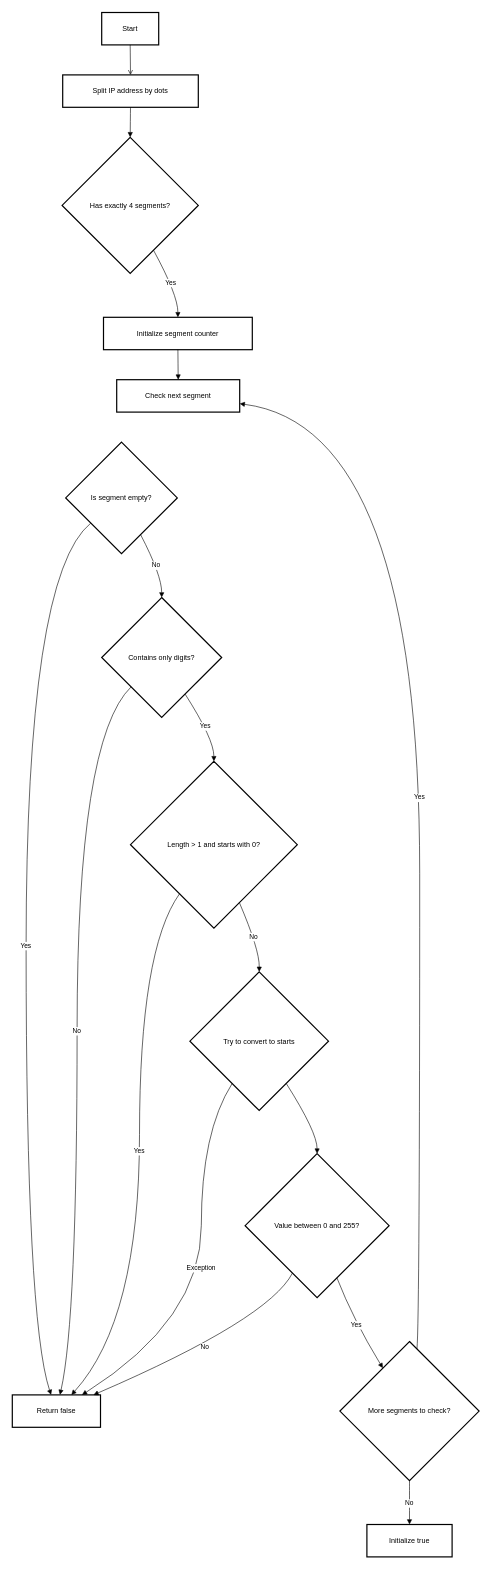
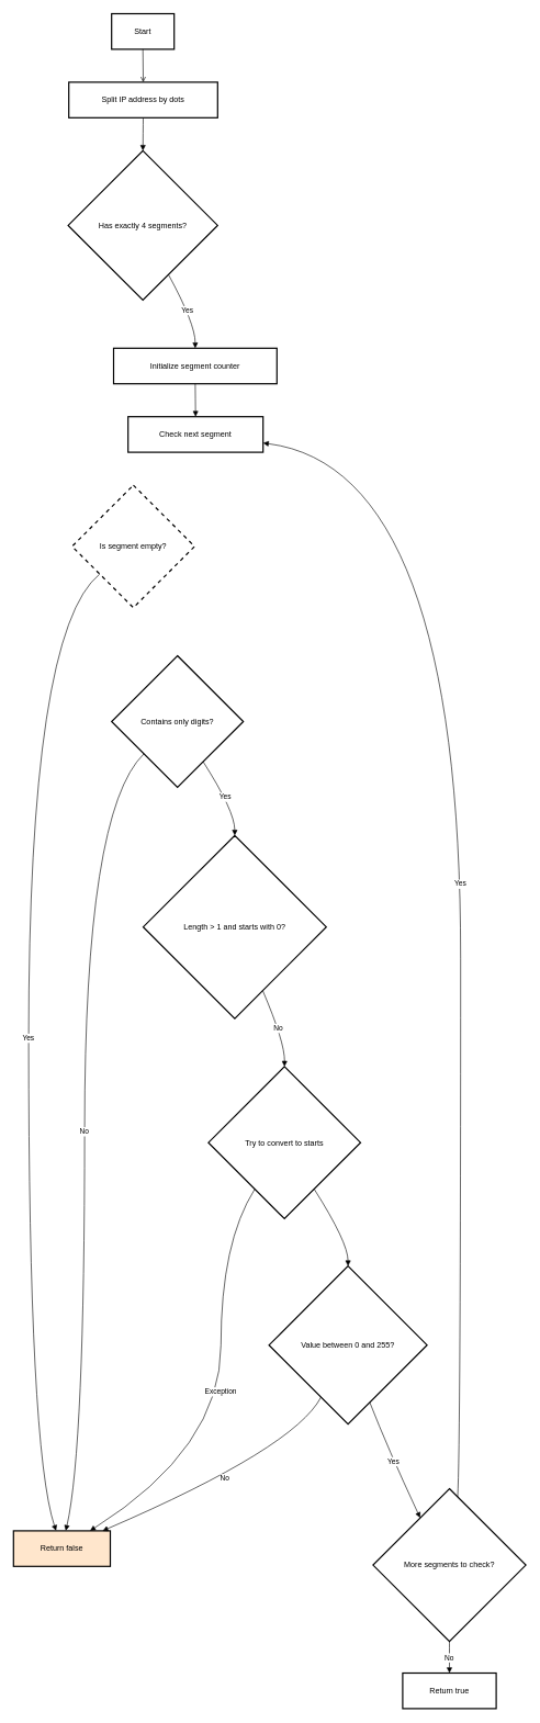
  <mxCell id="0" />
  <mxCell id="1" parent="0" />
  <mxCell id="2" value="Start" style="whiteSpace=wrap;strokeWidth=2;" vertex="1" parent="1"><mxGeometry x="169" y="20" width="95" height="54" as="geometry" /></mxCell>
  <mxCell id="3" value="Split IP address by dots" style="whiteSpace=wrap;strokeWidth=2;" vertex="1" parent="1"><mxGeometry x="104" y="124" width="226" height="54" as="geometry" /></mxCell>
  <mxCell id="4" value="Has exactly 4 segments?" style="rhombus;strokeWidth=2;whiteSpace=wrap;" vertex="1" parent="1"><mxGeometry x="103" y="228" width="227" height="227" as="geometry" /></mxCell>
- <mxCell id="5" value="Return false" style="whiteSpace=wrap;strokeWidth=2;" vertex="1" parent="1"><mxGeometry x="20" y="2324" width="147" height="54" as="geometry" /></mxCell>
+ <mxCell id="5" value="Return false" style="whiteSpace=wrap;strokeWidth=2;fillColor=#ffe6cc;" vertex="1" parent="1"><mxGeometry x="20" y="2324" width="147" height="54" as="geometry" /></mxCell>
  <mxCell id="6" value="Initialize segment counter" style="whiteSpace=wrap;strokeWidth=2;" vertex="1" parent="1"><mxGeometry x="172" y="528" width="248" height="54" as="geometry" /></mxCell>
  <mxCell id="7" value="Check next segment" style="whiteSpace=wrap;strokeWidth=2;" vertex="1" parent="1"><mxGeometry x="194" y="632" width="205" height="54" as="geometry" /></mxCell>
- <mxCell id="8" value="Is segment empty?" style="rhombus;strokeWidth=2;whiteSpace=wrap;" vertex="1" parent="1"><mxGeometry x="109" y="736" width="186" height="186" as="geometry" /></mxCell>
+ <mxCell id="8" value="Is segment empty?" style="rhombus;strokeWidth=2;whiteSpace=wrap;dashed=1;" vertex="1" parent="1"><mxGeometry x="109" y="736" width="186" height="186" as="geometry" /></mxCell>
  <mxCell id="9" value="Contains only digits?" style="rhombus;strokeWidth=2;whiteSpace=wrap;" vertex="1" parent="1"><mxGeometry x="169" y="995" width="200" height="200" as="geometry" /></mxCell>
  <mxCell id="10" value="Length &gt; 1 and starts with 0?" style="rhombus;strokeWidth=2;whiteSpace=wrap;" vertex="1" parent="1"><mxGeometry x="217" y="1268" width="278" height="278" as="geometry" /></mxCell>
  <mxCell id="11" value="Try to convert to starts" style="rhombus;strokeWidth=2;whiteSpace=wrap;" vertex="1" parent="1"><mxGeometry x="316" y="1619" width="231" height="231" as="geometry" /></mxCell>
  <mxCell id="12" value="Value between 0 and 255?" style="rhombus;strokeWidth=2;whiteSpace=wrap;" vertex="1" parent="1"><mxGeometry x="408" y="1922" width="240" height="240" as="geometry" /></mxCell>
- <mxCell id="13" value="More segments to check?" style="rhombus;strokeWidth=2;whiteSpace=wrap;" vertex="1" parent="1"><mxGeometry x="566" y="2235" width="232" height="232" as="geometry" /></mxCell>
- <mxCell id="14" value="Initialize true" style="whiteSpace=wrap;strokeWidth=2;" vertex="1" parent="1"><mxGeometry x="611" y="2540" width="142" height="54" as="geometry" /></mxCell>
+ <mxCell id="13" value="More segments to check?" style="rhombus;strokeWidth=2;whiteSpace=wrap;" vertex="1" parent="1"><mxGeometry x="566" y="2260" width="232" height="232" as="geometry" /></mxCell>
+ <mxCell id="14" value="Return true" style="whiteSpace=wrap;strokeWidth=2;" vertex="1" parent="1"><mxGeometry x="611" y="2540" width="142" height="54" as="geometry" /></mxCell>
  <mxCell id="15" value="" style="curved=1;startArrow=none;endArrow=open;exitX=0.5;exitY=1;entryX=0.5;entryY=0;rounded=0;" edge="1" parent="1" source="2" target="3"><mxGeometry relative="1" as="geometry"><Array as="points" /></mxGeometry></mxCell>
  <mxCell id="16" value="" style="curved=1;startArrow=none;endArrow=block;exitX=0.5;exitY=1;entryX=0.5;entryY=0;rounded=0;" edge="1" parent="1" source="3" target="4"><mxGeometry relative="1" as="geometry"><Array as="points" /></mxGeometry></mxCell>
  <mxCell id="17" value="Yes" style="curved=1;startArrow=none;endArrow=block;exitX=0.76;exitY=1;entryX=0.5;entryY=0;rounded=0;" edge="1" parent="1" source="4" target="6"><mxGeometry relative="1" as="geometry"><Array as="points"><mxPoint x="296" y="491" /></Array></mxGeometry></mxCell>
  <mxCell id="18" value="" style="curved=1;startArrow=none;endArrow=block;exitX=0.5;exitY=1;entryX=0.5;entryY=0;rounded=0;" edge="1" parent="1" source="6" target="7"><mxGeometry relative="1" as="geometry"><Array as="points" /></mxGeometry></mxCell>
  <mxCell id="19" value="Yes" style="curved=1;startArrow=none;endArrow=block;exitX=0;exitY=0.91;entryX=0.44;entryY=0;rounded=0;" edge="1" parent="1" source="8" target="5"><mxGeometry relative="1" as="geometry"><Array as="points"><mxPoint x="43" y="958" /><mxPoint x="43" y="2198" /></Array></mxGeometry></mxCell>
- <mxCell id="20" value="No" style="curved=1;startArrow=none;endArrow=block;exitX=0.76;exitY=1;entryX=0.5;entryY=0;rounded=0;" edge="1" parent="1" source="8" target="9"><mxGeometry relative="1" as="geometry"><Array as="points"><mxPoint x="269" y="958" /></Array></mxGeometry></mxCell>
  <mxCell id="21" value="No" style="curved=1;startArrow=none;endArrow=block;exitX=0;exitY=0.98;entryX=0.54;entryY=0;rounded=0;" edge="1" parent="1" source="9" target="5"><mxGeometry relative="1" as="geometry"><Array as="points"><mxPoint x="128" y="1231" /><mxPoint x="128" y="2198" /></Array></mxGeometry></mxCell>
  <mxCell id="22" value="Yes" style="curved=1;startArrow=none;endArrow=block;exitX=0.82;exitY=1;entryX=0.5;entryY=0;rounded=0;" edge="1" parent="1" source="9" target="10"><mxGeometry relative="1" as="geometry"><Array as="points"><mxPoint x="356" y="1231" /></Array></mxGeometry></mxCell>
- <mxCell id="23" value="Yes" style="curved=1;startArrow=none;endArrow=block;exitX=0.15;exitY=1;entryX=0.67;entryY=0;rounded=0;" edge="1" parent="1" source="10" target="5"><mxGeometry relative="1" as="geometry"><Array as="points"><mxPoint x="232" y="1582" /><mxPoint x="232" y="2198" /></Array></mxGeometry></mxCell>
  <mxCell id="24" value="No" style="curved=1;startArrow=none;endArrow=block;exitX=0.72;exitY=1;entryX=0.5;entryY=0;rounded=0;" edge="1" parent="1" source="10" target="11"><mxGeometry relative="1" as="geometry"><Array as="points"><mxPoint x="432" y="1582" /></Array></mxGeometry></mxCell>
  <mxCell id="25" value="Exception" style="curved=1;startArrow=none;endArrow=block;exitX=0.18;exitY=1;entryX=0.79;entryY=0;rounded=0;" edge="1" parent="1" source="11" target="5"><mxGeometry relative="1" as="geometry"><Array as="points"><mxPoint x="335" y="1886" /><mxPoint x="335" y="2198" /></Array></mxGeometry></mxCell>
  <mxCell id="26" value="" style="curved=1;startArrow=none;endArrow=block;exitX=0.82;exitY=1;entryX=0.5;entryY=0;rounded=0;" edge="1" parent="1" source="11" target="12"><mxGeometry relative="1" as="geometry"><Array as="points"><mxPoint x="528" y="1886" /></Array></mxGeometry></mxCell>
  <mxCell id="27" value="No" style="curved=1;startArrow=none;endArrow=block;exitX=0.24;exitY=1;entryX=0.92;entryY=0;rounded=0;" edge="1" parent="1" source="12" target="5"><mxGeometry relative="1" as="geometry"><Array as="points"><mxPoint x="447" y="2198" /></Array></mxGeometry></mxCell>
  <mxCell id="28" value="Yes" style="curved=1;startArrow=none;endArrow=block;exitX=0.69;exitY=1;entryX=0.19;entryY=0;rounded=0;" edge="1" parent="1" source="12" target="13"><mxGeometry relative="1" as="geometry"><Array as="points"><mxPoint x="588" y="2198" /></Array></mxGeometry></mxCell>
  <mxCell id="29" value="Yes" style="curved=1;startArrow=none;endArrow=block;exitX=0.56;exitY=0;entryX=1;entryY=0.74;rounded=0;" edge="1" parent="1" source="13" target="7"><mxGeometry relative="1" as="geometry"><Array as="points"><mxPoint x="699" y="2198" /><mxPoint x="699" y="711" /></Array></mxGeometry></mxCell>
  <mxCell id="30" value="No" style="curved=1;startArrow=none;endArrow=block;exitX=0.5;exitY=1;entryX=0.5;entryY=0;rounded=0;" edge="1" parent="1" source="13" target="14"><mxGeometry relative="1" as="geometry"><Array as="points" /></mxGeometry></mxCell>
